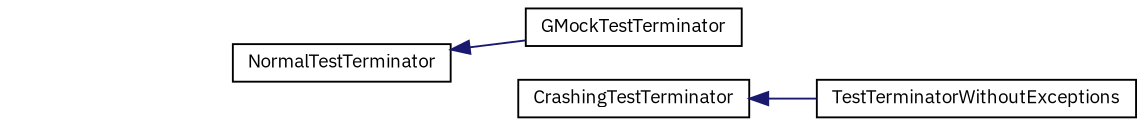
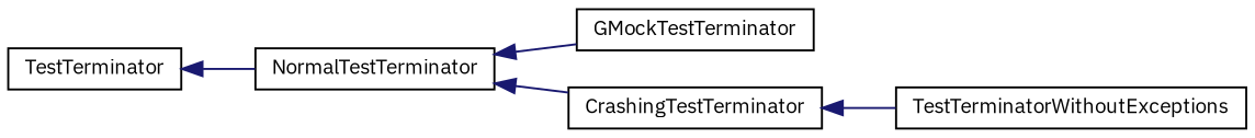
  digraph {
    fontname="IBM Plex Sans"
    rankdir=LR
    node [color=black fillcolor=white fontname="IBM Plex Sans" fontsize=10 shape=record style=filled]
    edge [color=midnightblue dir=back fontname="IBM Plex Sans" fontsize=10 labelfontname=Helvetica labelfontsize=10 style=solid]
+   n1 [height=0.2 label=TestTerminator width=0.4]
    n2 [height=0.2 label=NormalTestTerminator width=0.4]
    n3 [height=0.2 label=GMockTestTerminator width=0.4]
    n4 [height=0.2 label=CrashingTestTerminator width=0.4]
    n5 [height=0.2 label=TestTerminatorWithoutExceptions width=0.4]
+   n1 -> n2
    n2 -> n3
+   n2 -> n4
    n4 -> n5
  }
